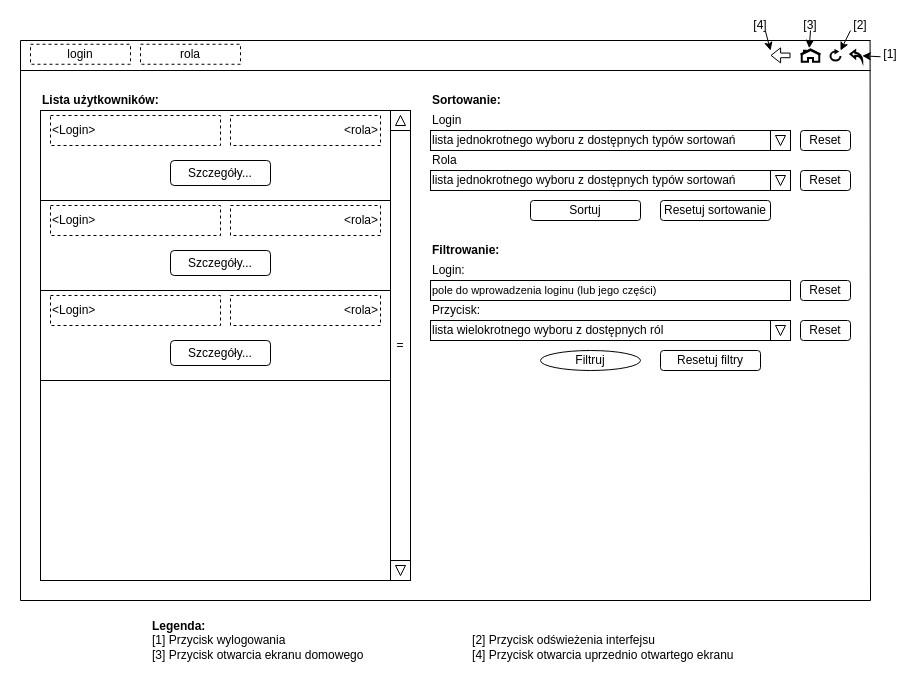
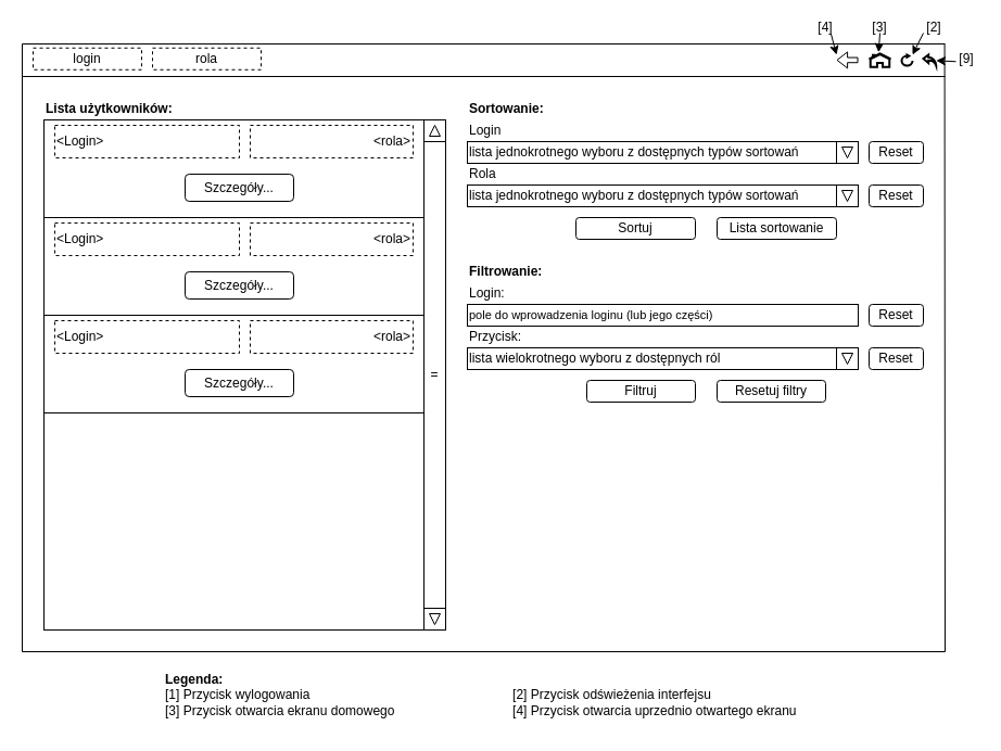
  <mxCell id="0" />
  <mxCell id="1" parent="0" />
  <mxCell id="2" value="&lt;b&gt;Lista użytkowników:&lt;/b&gt;" style="text;html=1;strokeColor=none;fillColor=none;align=left;verticalAlign=middle;whiteSpace=wrap;rounded=0;" parent="1" vertex="1"><mxGeometry x="40" y="85" width="190" height="30" as="geometry" /></mxCell>
  <mxCell id="3" value="" style="endArrow=none;html=1;rounded=0;" parent="1" edge="1"><mxGeometry width="50" height="50" relative="1" as="geometry"><mxPoint x="20" y="40" as="sourcePoint" /><mxPoint x="870" y="40" as="targetPoint" /></mxGeometry></mxCell>
  <mxCell id="4" value="" style="endArrow=none;html=1;rounded=0;" parent="1" edge="1"><mxGeometry width="50" height="50" relative="1" as="geometry"><mxPoint x="20" y="600" as="sourcePoint" /><mxPoint x="20" y="40" as="targetPoint" /></mxGeometry></mxCell>
  <mxCell id="5" value="" style="endArrow=none;html=1;rounded=0;" parent="1" edge="1"><mxGeometry width="50" height="50" relative="1" as="geometry"><mxPoint x="20" y="70" as="sourcePoint" /><mxPoint x="870" y="70" as="targetPoint" /></mxGeometry></mxCell>
  <mxCell id="6" value="" style="endArrow=none;html=1;rounded=0;" parent="1" edge="1"><mxGeometry width="50" height="50" relative="1" as="geometry"><mxPoint x="870" y="600" as="sourcePoint" /><mxPoint x="869.58" y="40" as="targetPoint" /></mxGeometry></mxCell>
  <mxCell id="7" value="" style="html=1;verticalLabelPosition=bottom;align=center;labelBackgroundColor=#ffffff;verticalAlign=top;strokeWidth=2;shadow=0;dashed=0;shape=mxgraph.ios7.icons.home;" parent="1" vertex="1"><mxGeometry x="800" y="48.75" width="20" height="12.5" as="geometry" /></mxCell>
  <mxCell id="8" value="" style="html=1;verticalLabelPosition=bottom;align=center;labelBackgroundColor=#ffffff;verticalAlign=top;strokeWidth=2;shadow=0;dashed=0;shape=mxgraph.ios7.icons.back;fontFamily=Helvetica;fontSize=12;" parent="1" vertex="1"><mxGeometry x="850" y="50" width="11.76" height="10" as="geometry" /></mxCell>
  <mxCell id="9" value="" style="html=1;verticalLabelPosition=bottom;align=center;labelBackgroundColor=#ffffff;verticalAlign=top;strokeWidth=2;shadow=0;dashed=0;shape=mxgraph.ios7.icons.reload;fontFamily=Helvetica;fontSize=12;" parent="1" vertex="1"><mxGeometry x="830" y="50" width="10" height="10" as="geometry" /></mxCell>
- <mxCell id="10" value="[1]" style="text;html=1;strokeColor=none;fillColor=none;align=center;verticalAlign=middle;whiteSpace=wrap;rounded=0;fontSize=12;fontFamily=Helvetica;fontColor=default;" parent="1" vertex="1"><mxGeometry x="880" y="48.75" width="20" height="10" as="geometry" /></mxCell>
+ <mxCell id="10" value="[9]" style="text;html=1;strokeColor=none;fillColor=none;align=center;verticalAlign=middle;whiteSpace=wrap;rounded=0;fontSize=12;fontFamily=Helvetica;fontColor=default;" parent="1" vertex="1"><mxGeometry x="880" y="48.75" width="20" height="10" as="geometry" /></mxCell>
  <mxCell id="11" value="" style="endArrow=classic;html=1;rounded=0;fontFamily=Helvetica;fontSize=12;fontColor=default;exitX=0;exitY=0.75;exitDx=0;exitDy=0;" parent="1" source="10" target="8" edge="1"><mxGeometry width="50" height="50" relative="1" as="geometry"><mxPoint x="800" y="20" as="sourcePoint" /><mxPoint x="850" y="-30" as="targetPoint" /></mxGeometry></mxCell>
  <mxCell id="12" value="" style="shape=flexArrow;endArrow=classic;html=1;rounded=0;fontFamily=Helvetica;fontSize=12;fontColor=default;startWidth=9.302;endWidth=9.302;startSize=5.426;endSize=2.867;width=4.651;" parent="1" edge="1"><mxGeometry width="50" height="50" relative="1" as="geometry"><mxPoint x="790" y="54.88" as="sourcePoint" /><mxPoint x="770" y="54.88" as="targetPoint" /></mxGeometry></mxCell>
  <mxCell id="13" value="[2]" style="text;html=1;strokeColor=none;fillColor=none;align=center;verticalAlign=middle;whiteSpace=wrap;rounded=0;fontSize=12;fontFamily=Helvetica;fontColor=default;" parent="1" vertex="1"><mxGeometry x="840" y="20" width="40" height="10" as="geometry" /></mxCell>
  <mxCell id="14" value="" style="endArrow=classic;html=1;rounded=0;fontFamily=Helvetica;fontSize=12;fontColor=default;exitX=0.25;exitY=1;exitDx=0;exitDy=0;entryX=1;entryY=0;entryDx=0;entryDy=0;entryPerimeter=0;" parent="1" source="13" target="9" edge="1"><mxGeometry width="50" height="50" relative="1" as="geometry"><mxPoint x="790" y="50" as="sourcePoint" /><mxPoint x="840" y="0" as="targetPoint" /></mxGeometry></mxCell>
  <mxCell id="15" value="[3]" style="text;html=1;strokeColor=none;fillColor=none;align=center;verticalAlign=middle;whiteSpace=wrap;rounded=0;fontSize=12;fontFamily=Helvetica;fontColor=default;" parent="1" vertex="1"><mxGeometry x="800" y="20" width="20" height="10" as="geometry" /></mxCell>
  <mxCell id="16" value="" style="endArrow=classic;html=1;rounded=0;fontFamily=Helvetica;fontSize=12;fontColor=default;entryX=0.437;entryY=-0.082;entryDx=0;entryDy=0;entryPerimeter=0;exitX=0.5;exitY=1;exitDx=0;exitDy=0;" parent="1" source="15" target="7" edge="1"><mxGeometry width="50" height="50" relative="1" as="geometry"><mxPoint x="820" y="-20" as="sourcePoint" /><mxPoint x="810" y="-10" as="targetPoint" /></mxGeometry></mxCell>
  <mxCell id="17" value="[4]" style="text;html=1;strokeColor=none;fillColor=none;align=center;verticalAlign=middle;whiteSpace=wrap;rounded=0;fontSize=12;fontFamily=Helvetica;fontColor=default;" parent="1" vertex="1"><mxGeometry x="750" y="20" width="20" height="10" as="geometry" /></mxCell>
  <mxCell id="18" value="" style="endArrow=classic;html=1;rounded=0;fontFamily=Helvetica;fontSize=12;fontColor=default;exitX=0.748;exitY=1.065;exitDx=0;exitDy=0;exitPerimeter=0;" parent="1" source="17" edge="1"><mxGeometry width="50" height="50" relative="1" as="geometry"><mxPoint x="730" y="50" as="sourcePoint" /><mxPoint x="770" y="50" as="targetPoint" /></mxGeometry></mxCell>
  <mxCell id="19" value="" style="endArrow=none;html=1;rounded=0;fontFamily=Helvetica;fontSize=12;fontColor=default;" parent="1" edge="1"><mxGeometry width="50" height="50" relative="1" as="geometry"><mxPoint x="20" y="600" as="sourcePoint" /><mxPoint x="870" y="600" as="targetPoint" /></mxGeometry></mxCell>
  <mxCell id="20" value="&lt;b&gt;Legenda:&lt;/b&gt;&lt;br&gt;[1] Przycisk wylogowania&lt;span style=&quot;white-space: pre;&quot;&gt;&#09;&lt;/span&gt;&lt;span style=&quot;white-space: pre;&quot;&gt;&#09;&lt;span style=&quot;white-space: pre;&quot;&gt;&#09;&lt;/span&gt;&lt;span style=&quot;white-space: pre;&quot;&gt;&#09;&lt;span style=&quot;white-space: pre;&quot;&gt;&#09;&lt;/span&gt;&lt;span style=&quot;white-space: pre;&quot;&gt;&#09;&lt;span style=&quot;white-space: pre;&quot;&gt;&#09;&lt;/span&gt;&lt;/span&gt;&lt;/span&gt;&lt;/span&gt;[2] Przycisk odświeżenia interfejsu&lt;br&gt;[3] Przycisk otwarcia ekranu domowego&lt;span style=&quot;white-space: pre;&quot;&gt;&#09;&lt;/span&gt;&lt;span style=&quot;white-space: pre;&quot;&gt;&#09;&lt;span style=&quot;white-space: pre;&quot;&gt;&#09;&lt;/span&gt;&lt;span style=&quot;white-space: pre;&quot;&gt;&#09;&lt;/span&gt;&lt;span style=&quot;white-space: pre;&quot;&gt;&#09;&lt;/span&gt;&lt;/span&gt;[4] Przycisk otwarcia uprzednio otwartego ekranu" style="text;html=1;align=left;verticalAlign=middle;resizable=0;points=[];autosize=1;strokeColor=none;fillColor=none;dashed=1;" parent="1" vertex="1"><mxGeometry x="150" y="610" width="610" height="60" as="geometry" /></mxCell>
  <mxCell id="21" value="login" style="rounded=0;whiteSpace=wrap;html=1;dashed=1;" parent="1" vertex="1"><mxGeometry x="30" y="43.75" width="100" height="20" as="geometry" /></mxCell>
  <mxCell id="22" value="rola" style="rounded=0;whiteSpace=wrap;html=1;dashed=1;" parent="1" vertex="1"><mxGeometry x="140" y="43.75" width="100" height="20" as="geometry" /></mxCell>
  <mxCell id="23" value="" style="rounded=0;whiteSpace=wrap;html=1;" parent="1" vertex="1"><mxGeometry x="40" y="110" width="350" height="470" as="geometry" /></mxCell>
  <mxCell id="24" value="" style="rounded=0;whiteSpace=wrap;html=1;" parent="1" vertex="1"><mxGeometry x="390" y="110" width="20" height="450" as="geometry" /></mxCell>
  <mxCell id="25" value="" style="whiteSpace=wrap;html=1;aspect=fixed;" parent="1" vertex="1"><mxGeometry x="390" y="110" width="20" height="20" as="geometry" /></mxCell>
  <mxCell id="26" value="" style="whiteSpace=wrap;html=1;aspect=fixed;" parent="1" vertex="1"><mxGeometry x="390" y="560" width="20" height="20" as="geometry" /></mxCell>
  <mxCell id="27" value="" style="triangle;whiteSpace=wrap;html=1;rotation=-90;" parent="1" vertex="1"><mxGeometry x="395" y="115" width="10" height="10" as="geometry" /></mxCell>
  <mxCell id="28" value="" style="triangle;whiteSpace=wrap;html=1;rotation=90;" parent="1" vertex="1"><mxGeometry x="395" y="565" width="10" height="10" as="geometry" /></mxCell>
  <mxCell id="29" value="=" style="rounded=0;whiteSpace=wrap;html=1;" parent="1" vertex="1"><mxGeometry x="390" y="130" width="20" height="430" as="geometry" /></mxCell>
  <mxCell id="30" value="&lt;b&gt;Sortowanie:&lt;/b&gt;" style="rounded=0;whiteSpace=wrap;html=1;dashed=1;align=left;strokeColor=none;fillColor=none;" parent="1" vertex="1"><mxGeometry x="430" y="90" width="420" height="20" as="geometry" /></mxCell>
  <mxCell id="31" value="Filtrowanie:" style="rounded=0;whiteSpace=wrap;html=1;dashed=1;align=left;fontStyle=1;fillColor=none;strokeColor=none;" parent="1" vertex="1"><mxGeometry x="430" y="240" width="420" height="20" as="geometry" /></mxCell>
  <mxCell id="32" value="Login" style="text;html=1;strokeColor=none;fillColor=none;align=left;verticalAlign=middle;whiteSpace=wrap;rounded=0;" parent="1" vertex="1"><mxGeometry x="430" y="110" width="120" height="20" as="geometry" /></mxCell>
  <mxCell id="33" value="Rola" style="text;html=1;strokeColor=none;fillColor=none;align=left;verticalAlign=middle;whiteSpace=wrap;rounded=0;" parent="1" vertex="1"><mxGeometry x="430" y="150" width="90" height="20" as="geometry" /></mxCell>
  <mxCell id="34" value="Login:" style="text;html=1;strokeColor=none;fillColor=none;align=left;verticalAlign=middle;whiteSpace=wrap;rounded=0;" parent="1" vertex="1"><mxGeometry x="430" y="260" width="120" height="20" as="geometry" /></mxCell>
  <mxCell id="35" value="&lt;font style=&quot;font-size: 11px;&quot;&gt;pole do wprowadzenia loginu (lub jego części)&lt;/font&gt;" style="rounded=0;whiteSpace=wrap;html=1;align=left;" parent="1" vertex="1"><mxGeometry x="430" y="280" width="360" height="20" as="geometry" /></mxCell>
- <mxCell id="36" value="Filtruj" style="ellipse;whiteSpace=wrap;html=1;" parent="1" vertex="1"><mxGeometry x="540" y="350" width="100" height="20" as="geometry" /></mxCell>
+ <mxCell id="36" value="Filtruj" style="rounded=1;whiteSpace=wrap;html=1;" parent="1" vertex="1"><mxGeometry x="540" y="350" width="100" height="20" as="geometry" /></mxCell>
  <mxCell id="37" value="Resetuj filtry" style="rounded=1;whiteSpace=wrap;html=1;" parent="1" vertex="1"><mxGeometry x="660" y="350" width="100" height="20" as="geometry" /></mxCell>
  <mxCell id="38" value="Przycisk:" style="text;html=1;strokeColor=none;fillColor=none;align=left;verticalAlign=middle;whiteSpace=wrap;rounded=0;" parent="1" vertex="1"><mxGeometry x="430" y="300" width="100" height="20" as="geometry" /></mxCell>
  <mxCell id="39" value="lista wielokrotnego wyboru z dostępnych ról" style="rounded=0;whiteSpace=wrap;html=1;align=left;" parent="1" vertex="1"><mxGeometry x="430" y="320" width="340" height="20" as="geometry" /></mxCell>
  <mxCell id="40" value="" style="rounded=0;whiteSpace=wrap;html=1;" parent="1" vertex="1"><mxGeometry x="770" y="320" width="20" height="20" as="geometry" /></mxCell>
  <mxCell id="41" value="" style="triangle;whiteSpace=wrap;html=1;rotation=90;" parent="1" vertex="1"><mxGeometry x="775" y="325" width="10" height="10" as="geometry" /></mxCell>
  <mxCell id="42" value="lista jednokrotnego wyboru z dostępnych typów sortowań" style="rounded=0;whiteSpace=wrap;html=1;align=left;" parent="1" vertex="1"><mxGeometry x="430" y="130" width="340" height="20" as="geometry" /></mxCell>
  <mxCell id="43" value="" style="rounded=0;whiteSpace=wrap;html=1;" parent="1" vertex="1"><mxGeometry x="770" y="130" width="20" height="20" as="geometry" /></mxCell>
  <mxCell id="44" value="" style="triangle;whiteSpace=wrap;html=1;rotation=90;" parent="1" vertex="1"><mxGeometry x="775" y="135" width="10" height="10" as="geometry" /></mxCell>
  <mxCell id="45" value="lista jednokrotnego wyboru z dostępnych typów sortowań" style="rounded=0;whiteSpace=wrap;html=1;align=left;" parent="1" vertex="1"><mxGeometry x="430" y="170" width="340" height="20" as="geometry" /></mxCell>
  <mxCell id="46" value="" style="rounded=0;whiteSpace=wrap;html=1;" parent="1" vertex="1"><mxGeometry x="770" y="170" width="20" height="20" as="geometry" /></mxCell>
  <mxCell id="47" value="" style="triangle;whiteSpace=wrap;html=1;rotation=90;" parent="1" vertex="1"><mxGeometry x="775" y="175" width="10" height="10" as="geometry" /></mxCell>
  <mxCell id="48" value="Sortuj" style="rounded=1;whiteSpace=wrap;html=1;" parent="1" vertex="1"><mxGeometry x="530" y="200" width="110" height="20" as="geometry" /></mxCell>
- <mxCell id="49" value="Resetuj sortowanie" style="rounded=1;whiteSpace=wrap;html=1;" parent="1" vertex="1"><mxGeometry x="660" y="200" width="110" height="20" as="geometry" /></mxCell>
+ <mxCell id="49" value="Lista sortowanie" style="rounded=1;whiteSpace=wrap;html=1;" parent="1" vertex="1"><mxGeometry x="660" y="200" width="110" height="20" as="geometry" /></mxCell>
  <mxCell id="50" value="Reset" style="rounded=1;whiteSpace=wrap;html=1;" parent="1" vertex="1"><mxGeometry x="800" y="280" width="50" height="20" as="geometry" /></mxCell>
  <mxCell id="51" value="Reset" style="rounded=1;whiteSpace=wrap;html=1;" parent="1" vertex="1"><mxGeometry x="800" y="320" width="50" height="20" as="geometry" /></mxCell>
  <mxCell id="52" value="Reset" style="rounded=1;whiteSpace=wrap;html=1;" parent="1" vertex="1"><mxGeometry x="800" y="130" width="50" height="20" as="geometry" /></mxCell>
  <mxCell id="53" value="Reset" style="rounded=1;whiteSpace=wrap;html=1;" parent="1" vertex="1"><mxGeometry x="800" y="170" width="50" height="20" as="geometry" /></mxCell>
  <mxCell id="54" value="" style="group" parent="1" vertex="1" connectable="0"><mxGeometry x="40" y="110" width="350" height="90" as="geometry" /></mxCell>
  <mxCell id="55" value="" style="group" parent="54" vertex="1" connectable="0"><mxGeometry width="350" height="90" as="geometry" /></mxCell>
  <mxCell id="56" value="" style="rounded=0;whiteSpace=wrap;html=1;" parent="55" vertex="1"><mxGeometry width="350" height="90" as="geometry" /></mxCell>
  <mxCell id="57" value="&amp;lt;Login&amp;gt;" style="text;html=1;strokeColor=default;fillColor=none;align=left;verticalAlign=middle;whiteSpace=wrap;rounded=0;dashed=1;" parent="55" vertex="1"><mxGeometry x="10" y="5" width="170" height="30" as="geometry" /></mxCell>
  <mxCell id="58" value="&amp;lt;rola&amp;gt;" style="text;html=1;strokeColor=default;fillColor=none;align=right;verticalAlign=middle;whiteSpace=wrap;rounded=0;dashed=1;" parent="55" vertex="1"><mxGeometry x="190" y="5" width="150" height="30" as="geometry" /></mxCell>
  <mxCell id="59" value="Szczegóły..." style="rounded=1;whiteSpace=wrap;html=1;" parent="55" vertex="1"><mxGeometry x="130" y="50" width="100" height="25" as="geometry" /></mxCell>
  <mxCell id="60" value="" style="group" parent="1" vertex="1" connectable="0"><mxGeometry x="40" y="200" width="350" height="90" as="geometry" /></mxCell>
  <mxCell id="61" value="" style="rounded=0;whiteSpace=wrap;html=1;" parent="60" vertex="1"><mxGeometry width="350" height="90" as="geometry" /></mxCell>
  <mxCell id="62" value="&amp;lt;Login&amp;gt;" style="text;html=1;strokeColor=default;fillColor=none;align=left;verticalAlign=middle;whiteSpace=wrap;rounded=0;dashed=1;" parent="60" vertex="1"><mxGeometry x="10" y="5" width="170" height="30" as="geometry" /></mxCell>
  <mxCell id="63" value="&amp;lt;rola&amp;gt;" style="text;html=1;strokeColor=default;fillColor=none;align=right;verticalAlign=middle;whiteSpace=wrap;rounded=0;dashed=1;" parent="60" vertex="1"><mxGeometry x="190" y="5" width="150" height="30" as="geometry" /></mxCell>
  <mxCell id="64" value="Szczegóły..." style="rounded=1;whiteSpace=wrap;html=1;" parent="60" vertex="1"><mxGeometry x="130" y="50" width="100" height="25" as="geometry" /></mxCell>
  <mxCell id="65" value="" style="group" parent="1" vertex="1" connectable="0"><mxGeometry x="40" y="290" width="350" height="90" as="geometry" /></mxCell>
  <mxCell id="66" value="" style="rounded=0;whiteSpace=wrap;html=1;" parent="65" vertex="1"><mxGeometry width="350" height="90" as="geometry" /></mxCell>
  <mxCell id="67" value="&amp;lt;Login&amp;gt;" style="text;html=1;strokeColor=default;fillColor=none;align=left;verticalAlign=middle;whiteSpace=wrap;rounded=0;dashed=1;" parent="65" vertex="1"><mxGeometry x="10" y="5" width="170" height="30" as="geometry" /></mxCell>
  <mxCell id="68" value="&amp;lt;rola&amp;gt;" style="text;html=1;strokeColor=default;fillColor=none;align=right;verticalAlign=middle;whiteSpace=wrap;rounded=0;dashed=1;" parent="65" vertex="1"><mxGeometry x="190" y="5" width="150" height="30" as="geometry" /></mxCell>
  <mxCell id="69" value="Szczegóły..." style="rounded=1;whiteSpace=wrap;html=1;" parent="65" vertex="1"><mxGeometry x="130" y="50" width="100" height="25" as="geometry" /></mxCell>
